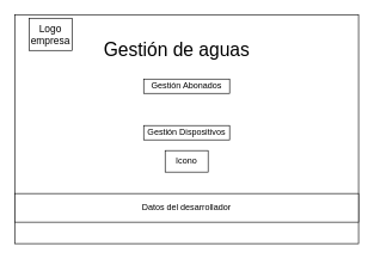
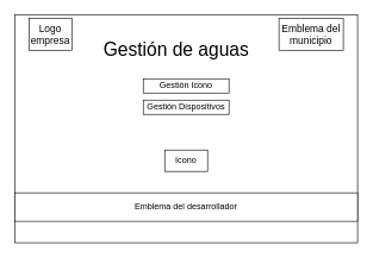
  <mxCell id="0" />
  <mxCell id="1" parent="0" />
  <mxCell id="2" value="" style="rounded=0;whiteSpace=wrap;html=1;" parent="1" vertex="1"><mxGeometry x="20" y="20" width="480" height="320" as="geometry" /></mxCell>
  <mxCell id="3" value="Gestión de aguas&amp;nbsp;" style="text;html=1;strokeColor=none;fillColor=none;align=center;verticalAlign=middle;whiteSpace=wrap;rounded=0;fontSize=26;" parent="1" vertex="1"><mxGeometry x="140" y="45" width="220" height="50" as="geometry" /></mxCell>
  <mxCell id="4" value="Logo&lt;br style=&quot;font-size: 14px;&quot;&gt;empresa" style="rounded=0;whiteSpace=wrap;html=1;fontSize=14;" parent="1" vertex="1"><mxGeometry x="40" y="25" width="60" height="45" as="geometry" /></mxCell>
- <mxCell id="5" value="Datos del desarrollador" style="rounded=0;whiteSpace=wrap;html=1;fontSize=12;" parent="1" vertex="1"><mxGeometry x="20" y="270" width="480" height="40" as="geometry" /></mxCell>
- <mxCell id="6" value="Gestión Dispositivos" style="rounded=0;whiteSpace=wrap;html=1;" parent="1" vertex="1"><mxGeometry x="200" y="175" width="120" height="20" as="geometry" /></mxCell>
- <mxCell id="7" value="Gestión Abonados" style="rounded=0;whiteSpace=wrap;html=1;" parent="1" vertex="1"><mxGeometry x="200" y="110" width="120" height="20" as="geometry" /></mxCell>
+ <mxCell id="5" value="Emblema del desarrollador" style="rounded=0;whiteSpace=wrap;html=1;fontSize=12;" parent="1" vertex="1"><mxGeometry x="20" y="270" width="480" height="40" as="geometry" /></mxCell>
+ <mxCell id="6" value="Gestión Dispositivos" style="rounded=0;whiteSpace=wrap;html=1;" parent="1" vertex="1"><mxGeometry x="200" y="140" width="120" height="20" as="geometry" /></mxCell>
+ <mxCell id="7" value="Gestión Icono" style="rounded=0;whiteSpace=wrap;html=1;" parent="1" vertex="1"><mxGeometry x="200" y="110" width="120" height="20" as="geometry" /></mxCell>
+ <mxCell id="8" value="Emblema del municipio" style="rounded=0;whiteSpace=wrap;html=1;fontSize=14;" parent="1" vertex="1"><mxGeometry x="390" y="25" width="90" height="45" as="geometry" /></mxCell>
  <mxCell id="9" value="Icono" style="rounded=0;whiteSpace=wrap;html=1;" parent="1" vertex="1"><mxGeometry x="230" y="210" width="60" height="30" as="geometry" /></mxCell>
